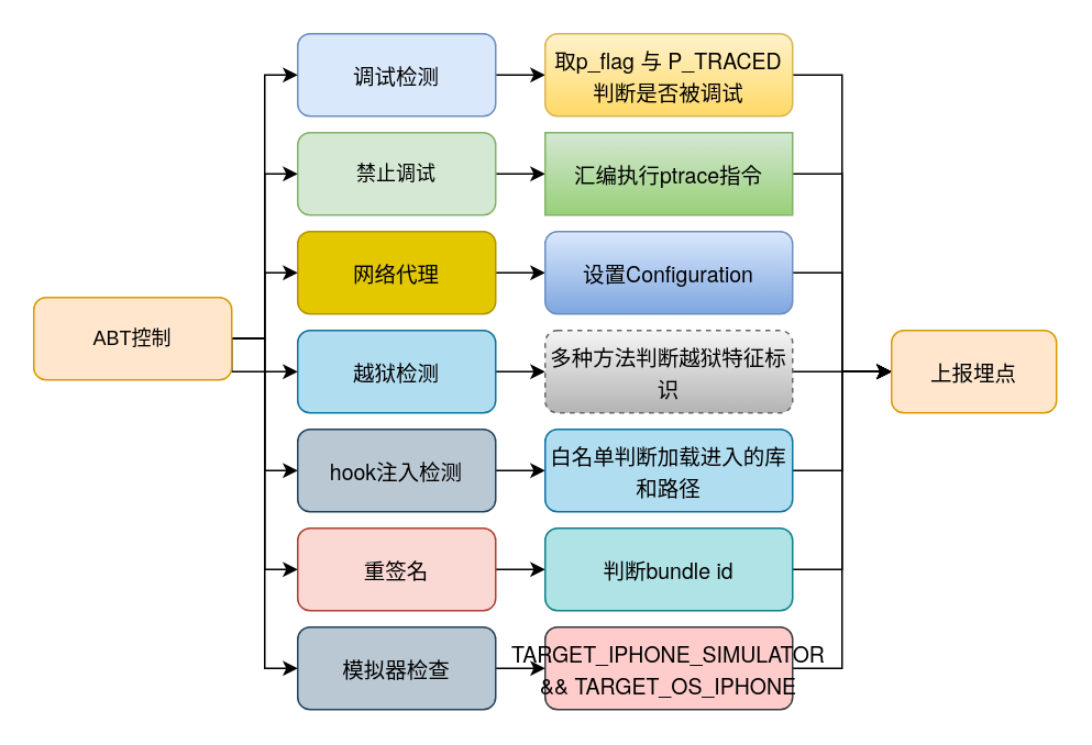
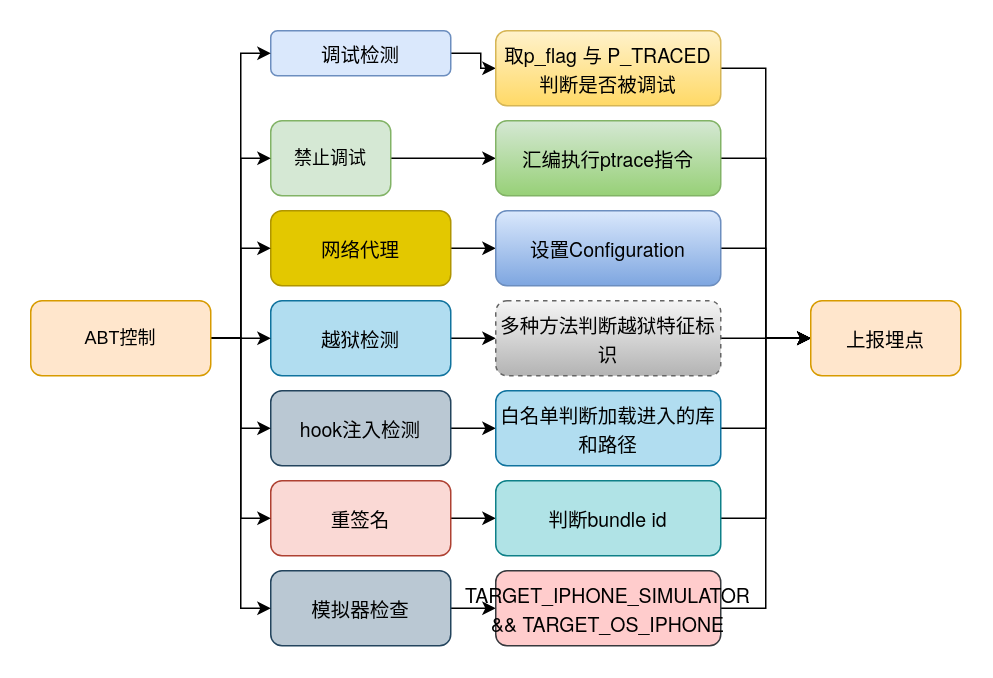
  <mxCell id="0" />
  <mxCell id="1" parent="0" />
  <mxCell id="2" style="edgeStyle=orthogonalEdgeStyle;rounded=0;orthogonalLoop=1;jettySize=auto;html=1;exitX=1;exitY=0.5;exitDx=0;exitDy=0;" edge="1" parent="1" source="3" target="27"><mxGeometry relative="1" as="geometry" /></mxCell>
- <mxCell id="3" value="&lt;p style=&quot;margin: 0px; font-stretch: normal; font-size: 13px; line-height: normal; font-family: &amp;quot;PingFang SC&amp;quot;;&quot;&gt;调试检测&lt;/p&gt;" style="rounded=1;whiteSpace=wrap;html=1;fillColor=#dae8fc;strokeColor=#6c8ebf;" vertex="1" parent="1"><mxGeometry x="180" y="20" width="120" height="50" as="geometry" /></mxCell>
+ <mxCell id="3" value="&lt;p style=&quot;margin: 0px; font-stretch: normal; font-size: 13px; line-height: normal; font-family: &amp;quot;PingFang SC&amp;quot;;&quot;&gt;调试检测&lt;/p&gt;" style="rounded=1;whiteSpace=wrap;html=1;fillColor=#dae8fc;strokeColor=#6c8ebf;" vertex="1" parent="1"><mxGeometry x="180" y="20" width="120" height="30" as="geometry" /></mxCell>
  <mxCell id="4" style="edgeStyle=orthogonalEdgeStyle;rounded=0;orthogonalLoop=1;jettySize=auto;html=1;exitX=1;exitY=0.5;exitDx=0;exitDy=0;entryX=0;entryY=0.5;entryDx=0;entryDy=0;" edge="1" parent="1" source="5" target="29"><mxGeometry relative="1" as="geometry" /></mxCell>
- <mxCell id="5" value="禁止调试" style="rounded=1;whiteSpace=wrap;html=1;fillColor=#d5e8d4;strokeColor=#82b366;" vertex="1" parent="1"><mxGeometry x="180" y="80" width="120" height="50" as="geometry" /></mxCell>
+ <mxCell id="5" value="禁止调试" style="rounded=1;whiteSpace=wrap;html=1;fillColor=#d5e8d4;strokeColor=#82b366;" vertex="1" parent="1"><mxGeometry x="180" y="80" width="80" height="50" as="geometry" /></mxCell>
  <mxCell id="6" style="edgeStyle=orthogonalEdgeStyle;rounded=0;orthogonalLoop=1;jettySize=auto;html=1;exitX=1;exitY=0.5;exitDx=0;exitDy=0;entryX=0;entryY=0.5;entryDx=0;entryDy=0;" edge="1" parent="1" source="7" target="31"><mxGeometry relative="1" as="geometry" /></mxCell>
  <mxCell id="7" value="&lt;p style=&quot;margin: 0px; font-stretch: normal; font-size: 13px; line-height: normal; font-family: &amp;quot;PingFang SC&amp;quot;;&quot;&gt;网络代理&lt;/p&gt;" style="rounded=1;whiteSpace=wrap;html=1;fillColor=#e3c800;fontColor=#000000;strokeColor=#B09500;" vertex="1" parent="1"><mxGeometry x="180" y="140" width="120" height="50" as="geometry" /></mxCell>
  <mxCell id="8" style="edgeStyle=orthogonalEdgeStyle;rounded=0;orthogonalLoop=1;jettySize=auto;html=1;exitX=1;exitY=0.5;exitDx=0;exitDy=0;" edge="1" parent="1" source="9" target="25"><mxGeometry relative="1" as="geometry" /></mxCell>
  <mxCell id="9" value="&lt;p style=&quot;margin: 0px; font-stretch: normal; font-size: 13px; line-height: normal; font-family: &amp;quot;PingFang SC&amp;quot;;&quot;&gt;越狱检测&lt;/p&gt;" style="rounded=1;whiteSpace=wrap;html=1;fillColor=#b1ddf0;strokeColor=#10739e;" vertex="1" parent="1"><mxGeometry x="180" y="200" width="120" height="50" as="geometry" /></mxCell>
  <mxCell id="10" style="edgeStyle=orthogonalEdgeStyle;rounded=0;orthogonalLoop=1;jettySize=auto;html=1;exitX=1;exitY=0.5;exitDx=0;exitDy=0;" edge="1" parent="1" source="11" target="33"><mxGeometry relative="1" as="geometry" /></mxCell>
  <mxCell id="11" value="&lt;p style=&quot;margin: 0px; font-stretch: normal; font-size: 13px; line-height: normal; font-family: &amp;quot;Helvetica Neue&amp;quot;;&quot;&gt;hook&lt;span style=&quot;font-stretch: normal; line-height: normal; font-family: &amp;quot;PingFang SC&amp;quot;;&quot;&gt;注入检测&lt;/span&gt;&lt;/p&gt;" style="rounded=1;whiteSpace=wrap;html=1;fillColor=#bac8d3;strokeColor=#23445d;" vertex="1" parent="1"><mxGeometry x="180" y="260" width="120" height="50" as="geometry" /></mxCell>
  <mxCell id="12" style="edgeStyle=orthogonalEdgeStyle;rounded=0;orthogonalLoop=1;jettySize=auto;html=1;exitX=1;exitY=0.5;exitDx=0;exitDy=0;entryX=0;entryY=0.5;entryDx=0;entryDy=0;" edge="1" parent="1" source="13" target="35"><mxGeometry relative="1" as="geometry" /></mxCell>
  <mxCell id="13" value="&lt;p style=&quot;margin: 0px; font-stretch: normal; font-size: 13px; line-height: normal; font-family: &amp;quot;PingFang SC&amp;quot;;&quot;&gt;重签名&lt;/p&gt;" style="rounded=1;whiteSpace=wrap;html=1;fillColor=#fad9d5;strokeColor=#ae4132;" vertex="1" parent="1"><mxGeometry x="180" y="320" width="120" height="50" as="geometry" /></mxCell>
  <mxCell id="14" style="edgeStyle=orthogonalEdgeStyle;rounded=0;orthogonalLoop=1;jettySize=auto;html=1;exitX=1;exitY=0.5;exitDx=0;exitDy=0;entryX=0;entryY=0.5;entryDx=0;entryDy=0;" edge="1" parent="1" source="15" target="37"><mxGeometry relative="1" as="geometry" /></mxCell>
  <mxCell id="15" value="&lt;p style=&quot;margin: 0px; font-stretch: normal; font-size: 13px; line-height: normal; font-family: &amp;quot;PingFang SC&amp;quot;;&quot;&gt;模拟器检查&lt;/p&gt;" style="rounded=1;whiteSpace=wrap;html=1;fillColor=#bac8d3;strokeColor=#23445d;" vertex="1" parent="1"><mxGeometry x="180" y="380" width="120" height="50" as="geometry" /></mxCell>
  <mxCell id="16" style="edgeStyle=orthogonalEdgeStyle;rounded=0;orthogonalLoop=1;jettySize=auto;html=1;exitX=1;exitY=0.5;exitDx=0;exitDy=0;entryX=0;entryY=0.5;entryDx=0;entryDy=0;" edge="1" parent="1" source="23" target="9"><mxGeometry relative="1" as="geometry" /></mxCell>
  <mxCell id="17" style="edgeStyle=orthogonalEdgeStyle;rounded=0;orthogonalLoop=1;jettySize=auto;html=1;exitX=1;exitY=0.5;exitDx=0;exitDy=0;entryX=0;entryY=0.5;entryDx=0;entryDy=0;" edge="1" parent="1" source="23" target="3"><mxGeometry relative="1" as="geometry"><mxPoint x="140" y="80" as="targetPoint" /></mxGeometry></mxCell>
  <mxCell id="18" style="edgeStyle=orthogonalEdgeStyle;rounded=0;orthogonalLoop=1;jettySize=auto;html=1;exitX=1;exitY=0.5;exitDx=0;exitDy=0;entryX=0;entryY=0.5;entryDx=0;entryDy=0;" edge="1" parent="1" source="23" target="5"><mxGeometry relative="1" as="geometry" /></mxCell>
  <mxCell id="19" style="edgeStyle=orthogonalEdgeStyle;rounded=0;orthogonalLoop=1;jettySize=auto;html=1;exitX=1;exitY=0.5;exitDx=0;exitDy=0;entryX=0;entryY=0.5;entryDx=0;entryDy=0;" edge="1" parent="1" source="23" target="7"><mxGeometry relative="1" as="geometry" /></mxCell>
  <mxCell id="20" style="edgeStyle=orthogonalEdgeStyle;rounded=0;orthogonalLoop=1;jettySize=auto;html=1;exitX=1;exitY=0.5;exitDx=0;exitDy=0;entryX=0;entryY=0.5;entryDx=0;entryDy=0;" edge="1" parent="1" source="23" target="15"><mxGeometry relative="1" as="geometry"><Array as="points"><mxPoint x="160" y="225" /><mxPoint x="160" y="405" /></Array></mxGeometry></mxCell>
  <mxCell id="21" style="edgeStyle=orthogonalEdgeStyle;rounded=0;orthogonalLoop=1;jettySize=auto;html=1;exitX=1;exitY=0.5;exitDx=0;exitDy=0;entryX=0;entryY=0.5;entryDx=0;entryDy=0;" edge="1" parent="1" source="23" target="11"><mxGeometry relative="1" as="geometry" /></mxCell>
  <mxCell id="22" style="edgeStyle=orthogonalEdgeStyle;rounded=0;orthogonalLoop=1;jettySize=auto;html=1;exitX=1;exitY=0.5;exitDx=0;exitDy=0;entryX=0;entryY=0.5;entryDx=0;entryDy=0;" edge="1" parent="1" source="23" target="13"><mxGeometry relative="1" as="geometry" /></mxCell>
- <mxCell id="23" value="ABT控制" style="rounded=1;whiteSpace=wrap;html=1;fillColor=#ffe6cc;strokeColor=#d79b00;" vertex="1" parent="1"><mxGeometry x="20" y="180" width="120" height="50" as="geometry" /></mxCell>
+ <mxCell id="23" value="ABT控制" style="rounded=1;whiteSpace=wrap;html=1;fillColor=#ffe6cc;strokeColor=#d79b00;" vertex="1" parent="1"><mxGeometry x="20" y="200" width="120" height="50" as="geometry" /></mxCell>
  <mxCell id="24" style="edgeStyle=orthogonalEdgeStyle;rounded=0;orthogonalLoop=1;jettySize=auto;html=1;exitX=1;exitY=0.5;exitDx=0;exitDy=0;entryX=0;entryY=0.5;entryDx=0;entryDy=0;" edge="1" parent="1" source="25" target="38"><mxGeometry relative="1" as="geometry" /></mxCell>
  <mxCell id="25" value="&lt;p style=&quot;margin: 0px; font-stretch: normal; font-size: 13px; line-height: normal; font-family: &amp;quot;PingFang SC&amp;quot;;&quot;&gt;多种方法判断越狱特征标识&lt;/p&gt;" style="rounded=1;whiteSpace=wrap;html=1;fillColor=#f5f5f5;gradientColor=#b3b3b3;strokeColor=#666666;dashed=1;" vertex="1" parent="1"><mxGeometry x="330" y="200" width="150" height="50" as="geometry" /></mxCell>
  <mxCell id="26" style="edgeStyle=orthogonalEdgeStyle;rounded=0;orthogonalLoop=1;jettySize=auto;html=1;exitX=1;exitY=0.5;exitDx=0;exitDy=0;entryX=0;entryY=0.5;entryDx=0;entryDy=0;" edge="1" parent="1" source="27" target="38"><mxGeometry relative="1" as="geometry" /></mxCell>
  <mxCell id="27" value="&lt;p style=&quot;margin: 0px; font-stretch: normal; font-size: 13px; line-height: normal; font-family: &amp;quot;Helvetica Neue&amp;quot;;&quot;&gt;&lt;span style=&quot;font-stretch: normal; line-height: normal; font-family: &amp;quot;PingFang SC&amp;quot;;&quot;&gt;取&lt;/span&gt;p_flag &lt;span style=&quot;font-stretch: normal; line-height: normal; font-family: &amp;quot;PingFang SC&amp;quot;;&quot;&gt;与&lt;/span&gt; P_TRACED&lt;span style=&quot;font-stretch: normal; line-height: normal; font-family: &amp;quot;PingFang SC&amp;quot;;&quot;&gt;判断是否被调试&lt;/span&gt;&lt;/p&gt;" style="rounded=1;whiteSpace=wrap;html=1;fillColor=#fff2cc;gradientColor=#ffd966;strokeColor=#d6b656;" vertex="1" parent="1"><mxGeometry x="330" y="20" width="150" height="50" as="geometry" /></mxCell>
  <mxCell id="28" style="edgeStyle=orthogonalEdgeStyle;rounded=0;orthogonalLoop=1;jettySize=auto;html=1;exitX=1;exitY=0.5;exitDx=0;exitDy=0;entryX=0;entryY=0.5;entryDx=0;entryDy=0;" edge="1" parent="1" source="29" target="38"><mxGeometry relative="1" as="geometry" /></mxCell>
- <mxCell id="29" value="&lt;p style=&quot;margin: 0px; font-stretch: normal; font-size: 13px; line-height: normal; font-family: &amp;quot;Helvetica Neue&amp;quot;;&quot;&gt;&lt;span style=&quot;font-stretch: normal; line-height: normal; font-family: &amp;quot;PingFang SC&amp;quot;;&quot;&gt;汇编执行&lt;/span&gt;ptrace&lt;span style=&quot;font-stretch: normal; line-height: normal; font-family: &amp;quot;PingFang SC&amp;quot;;&quot;&gt;指令&lt;/span&gt;&lt;/p&gt;" style="whiteSpace=wrap;html=1;fillColor=#d5e8d4;gradientColor=#97d077;strokeColor=#82b366;rounded=0;" vertex="1" parent="1"><mxGeometry x="330" y="80" width="150" height="50" as="geometry" /></mxCell>
+ <mxCell id="29" value="&lt;p style=&quot;margin: 0px; font-stretch: normal; font-size: 13px; line-height: normal; font-family: &amp;quot;Helvetica Neue&amp;quot;;&quot;&gt;&lt;span style=&quot;font-stretch: normal; line-height: normal; font-family: &amp;quot;PingFang SC&amp;quot;;&quot;&gt;汇编执行&lt;/span&gt;ptrace&lt;span style=&quot;font-stretch: normal; line-height: normal; font-family: &amp;quot;PingFang SC&amp;quot;;&quot;&gt;指令&lt;/span&gt;&lt;/p&gt;" style="rounded=1;whiteSpace=wrap;html=1;fillColor=#d5e8d4;gradientColor=#97d077;strokeColor=#82b366;" vertex="1" parent="1"><mxGeometry x="330" y="80" width="150" height="50" as="geometry" /></mxCell>
  <mxCell id="30" style="edgeStyle=orthogonalEdgeStyle;rounded=0;orthogonalLoop=1;jettySize=auto;html=1;exitX=1;exitY=0.5;exitDx=0;exitDy=0;entryX=0;entryY=0.5;entryDx=0;entryDy=0;" edge="1" parent="1" source="31" target="38"><mxGeometry relative="1" as="geometry" /></mxCell>
  <mxCell id="31" value="&lt;p style=&quot;margin: 0px; font-stretch: normal; font-size: 13px; line-height: normal; font-family: &amp;quot;Helvetica Neue&amp;quot;;&quot;&gt;&lt;span style=&quot;font-stretch: normal; line-height: normal; font-family: &amp;quot;PingFang SC&amp;quot;;&quot;&gt;设置&lt;/span&gt;Configuration&lt;/p&gt;" style="rounded=1;whiteSpace=wrap;html=1;fillColor=#dae8fc;gradientColor=#7ea6e0;strokeColor=#6c8ebf;" vertex="1" parent="1"><mxGeometry x="330" y="140" width="150" height="50" as="geometry" /></mxCell>
  <mxCell id="32" style="edgeStyle=orthogonalEdgeStyle;rounded=0;orthogonalLoop=1;jettySize=auto;html=1;exitX=1;exitY=0.5;exitDx=0;exitDy=0;entryX=0;entryY=0.5;entryDx=0;entryDy=0;" edge="1" parent="1" source="33" target="38"><mxGeometry relative="1" as="geometry" /></mxCell>
  <mxCell id="33" value="&lt;p style=&quot;margin: 0px; font-stretch: normal; font-size: 13px; line-height: normal; font-family: &amp;quot;Helvetica Neue&amp;quot;;&quot;&gt;&lt;span style=&quot;font-stretch: normal; line-height: normal; font-family: &amp;quot;PingFang SC&amp;quot;;&quot;&gt;白名单判断加载进入的库和路径&lt;/span&gt;&lt;/p&gt;" style="rounded=1;whiteSpace=wrap;html=1;fillColor=#b1ddf0;strokeColor=#10739e;" vertex="1" parent="1"><mxGeometry x="330" y="260" width="150" height="50" as="geometry" /></mxCell>
  <mxCell id="34" style="edgeStyle=orthogonalEdgeStyle;rounded=0;orthogonalLoop=1;jettySize=auto;html=1;exitX=1;exitY=0.5;exitDx=0;exitDy=0;entryX=0;entryY=0.5;entryDx=0;entryDy=0;" edge="1" parent="1" source="35" target="38"><mxGeometry relative="1" as="geometry" /></mxCell>
  <mxCell id="35" value="&lt;p style=&quot;margin: 0px; font-stretch: normal; font-size: 13px; line-height: normal; font-family: &amp;quot;Helvetica Neue&amp;quot;;&quot;&gt;&lt;span style=&quot;font-stretch: normal; line-height: normal; font-family: &amp;quot;PingFang SC&amp;quot;;&quot;&gt;判断&lt;/span&gt;bundle id&lt;/p&gt;" style="rounded=1;whiteSpace=wrap;html=1;fillColor=#b0e3e6;strokeColor=#0e8088;" vertex="1" parent="1"><mxGeometry x="330" y="320" width="150" height="50" as="geometry" /></mxCell>
  <mxCell id="36" style="edgeStyle=orthogonalEdgeStyle;rounded=0;orthogonalLoop=1;jettySize=auto;html=1;exitX=1;exitY=0.5;exitDx=0;exitDy=0;entryX=0;entryY=0.5;entryDx=0;entryDy=0;" edge="1" parent="1" source="37" target="38"><mxGeometry relative="1" as="geometry" /></mxCell>
  <mxCell id="37" value="&lt;p style=&quot;margin: 0px; font-stretch: normal; font-size: 13px; line-height: normal; font-family: &amp;quot;Helvetica Neue&amp;quot;;&quot;&gt;TARGET_IPHONE_SIMULATOR &amp;amp;&amp;amp; TARGET_OS_IPHONE&lt;/p&gt;" style="rounded=1;whiteSpace=wrap;html=1;fillColor=#ffcccc;strokeColor=#36393d;" vertex="1" parent="1"><mxGeometry x="330" y="380" width="150" height="50" as="geometry" /></mxCell>
  <mxCell id="38" value="&lt;p style=&quot;margin: 0px; font-stretch: normal; font-size: 13px; line-height: normal; font-family: &amp;quot;PingFang SC&amp;quot;;&quot;&gt;上报埋点&lt;/p&gt;" style="rounded=1;whiteSpace=wrap;html=1;fillColor=#ffe6cc;strokeColor=#d79b00;" vertex="1" parent="1"><mxGeometry x="540" y="200" width="100" height="50" as="geometry" /></mxCell>
